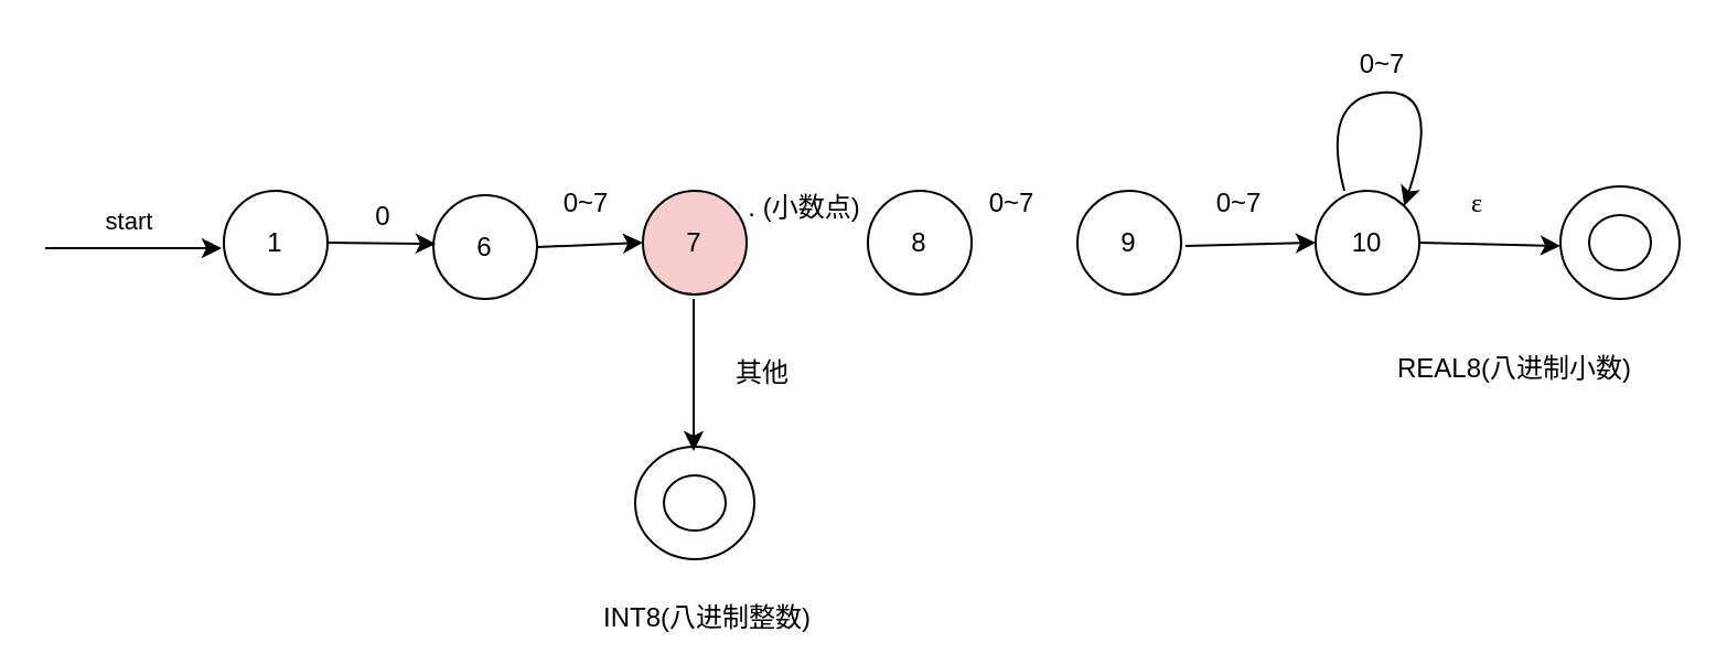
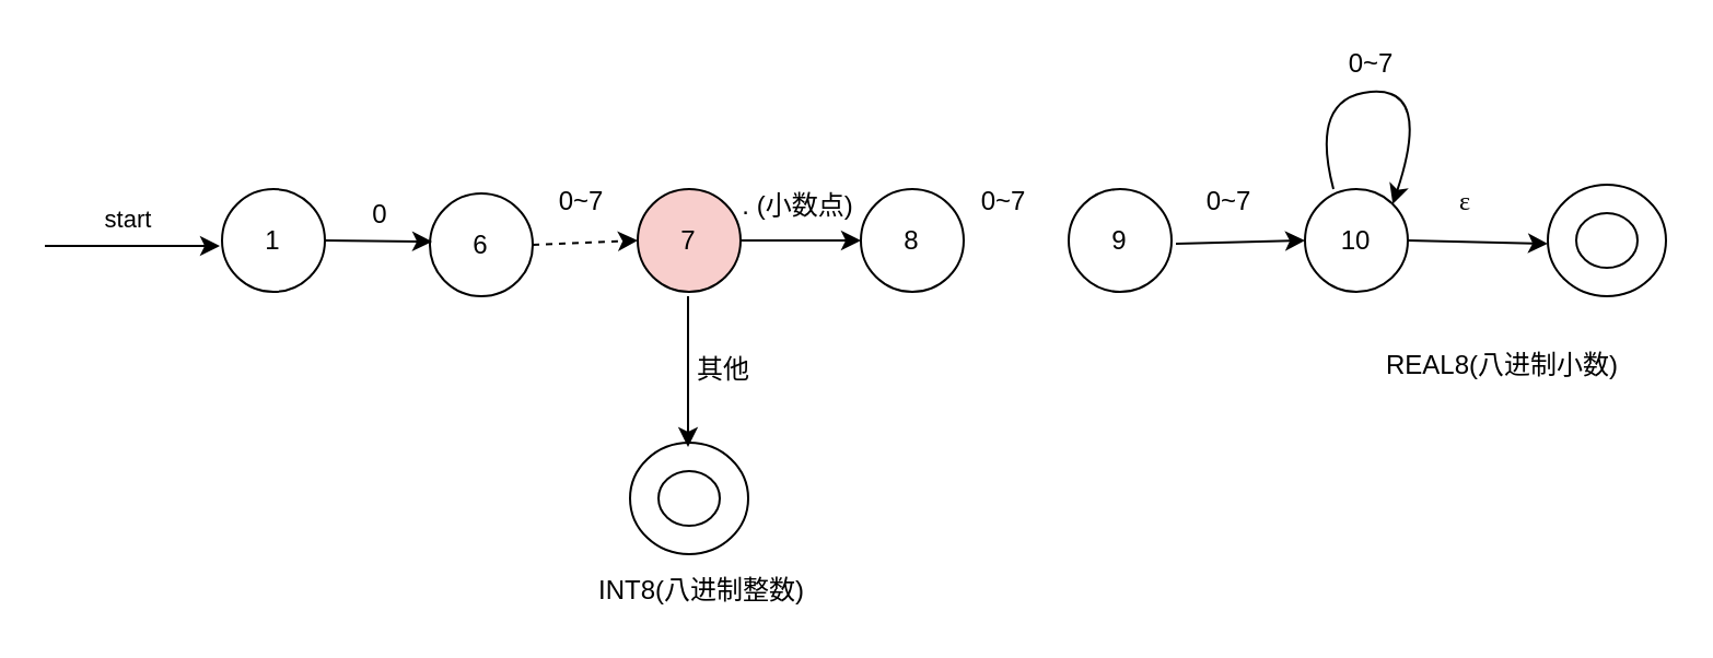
  <mxCell id="0" />
  <mxCell id="1" parent="0" />
  <mxCell id="2" value="1" style="ellipse;whiteSpace=wrap;html=1;aspect=fixed;" vertex="1" parent="1"><mxGeometry x="101" y="86" width="47" height="47" as="geometry" /></mxCell>
  <mxCell id="3" value="6" style="ellipse;whiteSpace=wrap;html=1;aspect=fixed;" vertex="1" parent="1"><mxGeometry x="196" y="88" width="47" height="47" as="geometry" /></mxCell>
  <mxCell id="4" value="7" style="ellipse;whiteSpace=wrap;html=1;aspect=fixed;fillColor=#f8cecc;" vertex="1" parent="1"><mxGeometry x="291" y="86" width="47" height="47" as="geometry" /></mxCell>
  <mxCell id="5" value="8" style="ellipse;whiteSpace=wrap;html=1;aspect=fixed;" vertex="1" parent="1"><mxGeometry x="393" y="86" width="47" height="47" as="geometry" /></mxCell>
  <mxCell id="6" value="9" style="ellipse;whiteSpace=wrap;html=1;aspect=fixed;" vertex="1" parent="1"><mxGeometry x="488" y="86" width="47" height="47" as="geometry" /></mxCell>
  <mxCell id="7" value="10" style="ellipse;whiteSpace=wrap;html=1;aspect=fixed;" vertex="1" parent="1"><mxGeometry x="596" y="86" width="47" height="47" as="geometry" /></mxCell>
  <mxCell id="8" value="" style="verticalLabelPosition=bottom;verticalAlign=top;html=1;shape=mxgraph.basic.donut;dx=13;" vertex="1" parent="1"><mxGeometry x="707" y="84" width="54" height="51" as="geometry" /></mxCell>
  <mxCell id="9" value="" style="verticalLabelPosition=bottom;verticalAlign=top;html=1;shape=mxgraph.basic.donut;dx=13;" vertex="1" parent="1"><mxGeometry x="287.5" y="202" width="54" height="51" as="geometry" /></mxCell>
  <mxCell id="10" value="" style="endArrow=classic;html=1;rounded=0;" edge="1" parent="1"><mxGeometry width="50" height="50" relative="1" as="geometry"><mxPoint x="20" y="112" as="sourcePoint" /><mxPoint x="100" y="112" as="targetPoint" /></mxGeometry></mxCell>
  <mxCell id="11" value="start" style="edgeLabel;html=1;align=center;verticalAlign=middle;resizable=0;points=[];" vertex="1" connectable="0" parent="10"><mxGeometry x="-0.308" y="6" relative="1" as="geometry"><mxPoint x="9" y="-7" as="offset" /></mxGeometry></mxCell>
  <mxCell id="12" value="" style="endArrow=classic;html=1;rounded=0;exitX=1;exitY=0.5;exitDx=0;exitDy=0;" edge="1" parent="1" source="2"><mxGeometry width="50" height="50" relative="1" as="geometry"><mxPoint x="171" y="183" as="sourcePoint" /><mxPoint x="197" y="110" as="targetPoint" /></mxGeometry></mxCell>
- <mxCell id="13" value="" style="endArrow=classic;html=1;rounded=0;entryX=0;entryY=0.5;entryDx=0;entryDy=0;exitX=1;exitY=0.5;exitDx=0;exitDy=0;" edge="1" parent="1" source="3" target="4"><mxGeometry width="50" height="50" relative="1" as="geometry"><mxPoint x="243" y="95" as="sourcePoint" /><mxPoint x="293" y="45" as="targetPoint" /></mxGeometry></mxCell>
+ <mxCell id="13" value="" style="endArrow=classic;html=1;rounded=0;entryX=0;entryY=0.5;entryDx=0;entryDy=0;exitX=1;exitY=0.5;exitDx=0;exitDy=0;dashed=1;" edge="1" parent="1" source="3" target="4"><mxGeometry width="50" height="50" relative="1" as="geometry"><mxPoint x="243" y="95" as="sourcePoint" /><mxPoint x="293" y="45" as="targetPoint" /></mxGeometry></mxCell>
+ <mxCell id="14" value="" style="endArrow=classic;html=1;rounded=0;exitX=1;exitY=0.5;exitDx=0;exitDy=0;entryX=0;entryY=0.5;entryDx=0;entryDy=0;" edge="1" parent="1" source="4" target="5"><mxGeometry width="50" height="50" relative="1" as="geometry"><mxPoint x="353" y="129" as="sourcePoint" /><mxPoint x="403" y="79" as="targetPoint" /></mxGeometry></mxCell>
  <mxCell id="15" value="" style="endArrow=classic;html=1;rounded=0;entryX=0;entryY=0.5;entryDx=0;entryDy=0;" edge="1" parent="1" target="7"><mxGeometry width="50" height="50" relative="1" as="geometry"><mxPoint x="537" y="111" as="sourcePoint" /><mxPoint x="591" y="96" as="targetPoint" /></mxGeometry></mxCell>
  <mxCell id="16" value="" style="endArrow=classic;html=1;rounded=0;exitX=1;exitY=0.5;exitDx=0;exitDy=0;" edge="1" parent="1" source="7"><mxGeometry width="50" height="50" relative="1" as="geometry"><mxPoint x="657" y="161" as="sourcePoint" /><mxPoint x="707" y="111" as="targetPoint" /></mxGeometry></mxCell>
  <mxCell id="17" value="" style="endArrow=classic;html=1;rounded=0;" edge="1" parent="1"><mxGeometry width="50" height="50" relative="1" as="geometry"><mxPoint x="314" y="135" as="sourcePoint" /><mxPoint x="314" y="204" as="targetPoint" /></mxGeometry></mxCell>
  <mxCell id="18" value="0" style="text;html=1;align=center;verticalAlign=middle;resizable=0;points=[];autosize=1;strokeColor=none;fillColor=none;" vertex="1" parent="1"><mxGeometry x="164" y="89" width="17" height="18" as="geometry" /></mxCell>
  <mxCell id="19" value="0~7" style="text;html=1;align=center;verticalAlign=middle;resizable=0;points=[];autosize=1;strokeColor=none;fillColor=none;" vertex="1" parent="1"><mxGeometry x="250" y="83" width="30" height="18" as="geometry" /></mxCell>
  <mxCell id="20" value=". (小数点)" style="text;html=1;align=center;verticalAlign=middle;resizable=0;points=[];autosize=1;strokeColor=none;fillColor=none;" vertex="1" parent="1"><mxGeometry x="333" y="85" width="61" height="18" as="geometry" /></mxCell>
  <mxCell id="21" value="0~7" style="text;html=1;align=center;verticalAlign=middle;resizable=0;points=[];autosize=1;strokeColor=none;fillColor=none;" vertex="1" parent="1"><mxGeometry x="443" y="83" width="30" height="18" as="geometry" /></mxCell>
  <mxCell id="22" value="0~7" style="text;html=1;align=center;verticalAlign=middle;resizable=0;points=[];autosize=1;strokeColor=none;fillColor=none;" vertex="1" parent="1"><mxGeometry x="546" y="83" width="30" height="18" as="geometry" /></mxCell>
  <mxCell id="23" value="&lt;p class=&quot;MsoNormal&quot;&gt;&lt;span style=&quot;mso-spacerun:'yes';font-family:宋体;mso-bidi-font-family:'Times New Roman';&lt;br/&gt;font-size:14.0pt;mso-font-kerning:1.0pt;&quot;&gt;ε&lt;/span&gt;&lt;/p&gt;" style="text;html=1;align=center;verticalAlign=middle;resizable=0;points=[];autosize=1;strokeColor=none;fillColor=none;" vertex="1" parent="1"><mxGeometry x="661" y="71" width="15" height="42" as="geometry" /></mxCell>
  <mxCell id="24" value="" style="curved=1;endArrow=classic;html=1;rounded=0;entryX=1;entryY=0;entryDx=0;entryDy=0;" edge="1" parent="1" target="7"><mxGeometry width="50" height="50" relative="1" as="geometry"><mxPoint x="609" y="86" as="sourcePoint" /><mxPoint x="649.653" y="77.347" as="targetPoint" /><Array as="points"><mxPoint x="598" y="44" /><mxPoint x="654" y="39" /></Array></mxGeometry></mxCell>
  <mxCell id="25" value="0~7" style="text;html=1;align=center;verticalAlign=middle;resizable=0;points=[];autosize=1;strokeColor=none;fillColor=none;" vertex="1" parent="1"><mxGeometry x="611" y="20" width="30" height="18" as="geometry" /></mxCell>
- <mxCell id="26" value="INT8(八进制整数)" style="text;html=1;align=center;verticalAlign=middle;resizable=0;points=[];autosize=1;strokeColor=none;fillColor=none;" vertex="1" parent="1"><mxGeometry x="268" y="271" width="104" height="18" as="geometry" /></mxCell>
+ <mxCell id="26" value="INT8(八进制整数)" style="text;html=1;align=center;verticalAlign=middle;resizable=0;points=[];autosize=1;strokeColor=none;fillColor=none;" vertex="1" parent="1"><mxGeometry x="268" y="261" width="104" height="18" as="geometry" /></mxCell>
  <mxCell id="27" value="REAL8(八进制小数)" style="text;html=1;align=center;verticalAlign=middle;resizable=0;points=[];autosize=1;strokeColor=none;fillColor=none;" vertex="1" parent="1"><mxGeometry x="628" y="158" width="116" height="18" as="geometry" /></mxCell>
- <mxCell id="28" value="其他" style="text;html=1;align=center;verticalAlign=middle;resizable=0;points=[];autosize=1;strokeColor=none;fillColor=none;" vertex="1" parent="1"><mxGeometry x="328" y="160" width="34" height="18" as="geometry" /></mxCell>
+ <mxCell id="28" value="其他" style="text;html=1;align=center;verticalAlign=middle;resizable=0;points=[];autosize=1;strokeColor=none;fillColor=none;" vertex="1" parent="1"><mxGeometry x="313" y="160" width="34" height="18" as="geometry" /></mxCell>
